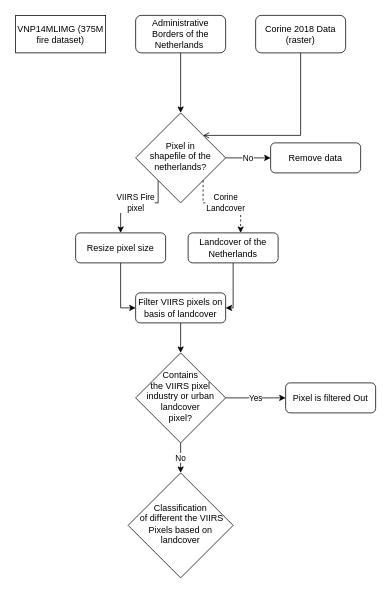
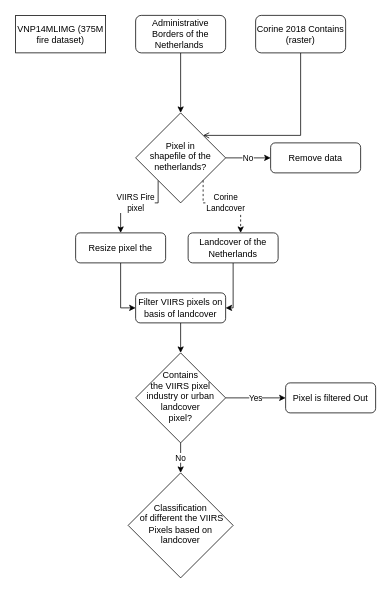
  <mxCell id="0" />
  <mxCell id="1" parent="0" />
  <mxCell id="2" value="VNP14MLIMG (375M fire dataset)" style="whiteSpace=wrap;html=1;fontSize=12;glass=0;strokeWidth=1;shadow=0;rounded=0;" parent="1" vertex="1"><mxGeometry x="20" y="20" width="120" height="50" as="geometry" /></mxCell>
  <mxCell id="3" value="No" style="edgeStyle=orthogonalEdgeStyle;rounded=0;orthogonalLoop=1;jettySize=auto;html=1;exitX=1;exitY=0.5;exitDx=0;exitDy=0;entryX=0;entryY=0.5;entryDx=0;entryDy=0;" parent="1" source="5" target="6" edge="1"><mxGeometry relative="1" as="geometry" /></mxCell>
  <mxCell id="4" value="VIIRS Fire &lt;br&gt;pixel" style="edgeStyle=orthogonalEdgeStyle;rounded=0;orthogonalLoop=1;jettySize=auto;html=1;exitX=0;exitY=1;exitDx=0;exitDy=0;" parent="1" source="5" target="20" edge="1"><mxGeometry relative="1" as="geometry"><mxPoint x="170" y="320" as="targetPoint" /><Array as="points"><mxPoint x="210" y="270" /><mxPoint x="160" y="270" /></Array></mxGeometry></mxCell>
  <mxCell id="5" value="Pixel in &lt;br&gt;shapefile of the netherlands?" style="rhombus;whiteSpace=wrap;html=1;shadow=0;fontFamily=Helvetica;fontSize=12;align=center;strokeWidth=1;spacing=6;spacingTop=-4;" parent="1" vertex="1"><mxGeometry x="180" y="150" width="120" height="120" as="geometry" /></mxCell>
  <mxCell id="6" value="Remove data" style="rounded=1;whiteSpace=wrap;html=1;fontSize=12;glass=0;strokeWidth=1;shadow=0;" parent="1" vertex="1"><mxGeometry x="360" y="190" width="120" height="40" as="geometry" /></mxCell>
  <mxCell id="7" style="edgeStyle=orthogonalEdgeStyle;rounded=0;orthogonalLoop=1;jettySize=auto;html=1;exitX=0.5;exitY=1;exitDx=0;exitDy=0;entryX=1;entryY=0;entryDx=0;entryDy=0;endArrow=open;" parent="1" source="8" target="5" edge="1"><mxGeometry relative="1" as="geometry"><mxPoint x="470" y="140" as="targetPoint" /><Array as="points"><mxPoint x="400" y="180" /></Array></mxGeometry></mxCell>
- <mxCell id="8" value="Corine 2018 Data&lt;br&gt;(raster)" style="rounded=1;whiteSpace=wrap;html=1;fontSize=12;glass=0;strokeWidth=1;shadow=0;" parent="1" vertex="1"><mxGeometry x="340" y="20" width="120" height="50" as="geometry" /></mxCell>
+ <mxCell id="8" value="Corine 2018 Contains&lt;br&gt;(raster)" style="rounded=1;whiteSpace=wrap;html=1;fontSize=12;glass=0;strokeWidth=1;shadow=0;" parent="1" vertex="1"><mxGeometry x="340" y="20" width="120" height="50" as="geometry" /></mxCell>
  <mxCell id="9" value="Corine &lt;br&gt;Landcover" style="edgeStyle=orthogonalEdgeStyle;rounded=0;orthogonalLoop=1;jettySize=auto;html=1;exitX=1;exitY=1;exitDx=0;exitDy=0;dashed=1;" parent="1" source="5" target="11" edge="1"><mxGeometry relative="1" as="geometry"><mxPoint x="450" y="249" as="targetPoint" /><mxPoint x="440" y="230" as="sourcePoint" /><Array as="points"><mxPoint x="270" y="270" /><mxPoint x="320" y="270" /></Array><mxPoint as="offset" /></mxGeometry></mxCell>
  <mxCell id="10" style="edgeStyle=orthogonalEdgeStyle;rounded=0;orthogonalLoop=1;jettySize=auto;html=1;exitX=0.5;exitY=1;exitDx=0;exitDy=0;" parent="1" source="11" target="22" edge="1"><mxGeometry relative="1" as="geometry"><Array as="points"><mxPoint x="310" y="410" /></Array></mxGeometry></mxCell>
  <mxCell id="11" value="Landcover of the Netherlands" style="rounded=1;whiteSpace=wrap;html=1;fontSize=12;glass=0;strokeWidth=1;shadow=0;" parent="1" vertex="1"><mxGeometry x="250" y="310" width="120" height="40" as="geometry" /></mxCell>
  <mxCell id="12" style="edgeStyle=orthogonalEdgeStyle;rounded=0;orthogonalLoop=1;jettySize=auto;html=1;exitX=0.5;exitY=1;exitDx=0;exitDy=0;" parent="1" source="13" target="5" edge="1"><mxGeometry relative="1" as="geometry"><mxPoint x="240" y="160" as="targetPoint" /><Array as="points" /></mxGeometry></mxCell>
  <mxCell id="13" value="Administrative Borders of the Netherlands&amp;nbsp;" style="rounded=1;whiteSpace=wrap;html=1;fontSize=12;glass=0;strokeWidth=1;shadow=0;" parent="1" vertex="1"><mxGeometry x="180" y="20" width="120" height="50" as="geometry" /></mxCell>
  <mxCell id="14" style="edgeStyle=orthogonalEdgeStyle;rounded=0;orthogonalLoop=1;jettySize=auto;html=1;" parent="1" source="20" target="22" edge="1"><mxGeometry relative="1" as="geometry"><Array as="points"><mxPoint x="160" y="410" /></Array><mxPoint x="160" y="430" as="sourcePoint" /></mxGeometry></mxCell>
  <mxCell id="15" value="Yes" style="edgeStyle=orthogonalEdgeStyle;rounded=0;orthogonalLoop=1;jettySize=auto;html=1;exitX=1;exitY=0.5;exitDx=0;exitDy=0;" parent="1" source="17" target="18" edge="1"><mxGeometry relative="1" as="geometry"><mxPoint x="380" y="560" as="targetPoint" /><Array as="points" /></mxGeometry></mxCell>
  <mxCell id="16" value="No" style="edgeStyle=orthogonalEdgeStyle;rounded=0;orthogonalLoop=1;jettySize=auto;html=1;exitX=0.5;exitY=1;exitDx=0;exitDy=0;" parent="1" source="17" target="19" edge="1"><mxGeometry relative="1" as="geometry" /></mxCell>
  <mxCell id="17" value="Contains &lt;br&gt;the VIIRS pixel industry or urban landcover &lt;br&gt;pixel?" style="rhombus;whiteSpace=wrap;html=1;shadow=0;fontFamily=Helvetica;fontSize=12;align=center;strokeWidth=1;spacing=6;spacingTop=-4;" parent="1" vertex="1"><mxGeometry x="180" y="470" width="120" height="120" as="geometry" /></mxCell>
  <mxCell id="18" value="Pixel is filtered Out" style="rounded=1;whiteSpace=wrap;html=1;fontSize=12;glass=0;strokeWidth=1;shadow=0;" parent="1" vertex="1"><mxGeometry x="380" y="510" width="120" height="40" as="geometry" /></mxCell>
  <mxCell id="19" value="Classification&lt;br&gt;&amp;nbsp;of different the VIIRS Pixels based on landcover" style="rhombus;whiteSpace=wrap;html=1;shadow=0;fontFamily=Helvetica;fontSize=12;align=center;strokeWidth=1;spacing=6;spacingTop=-4;" parent="1" vertex="1"><mxGeometry x="170" y="630" width="140" height="140" as="geometry" /></mxCell>
- <mxCell id="20" value="Resize pixel size" style="rounded=1;whiteSpace=wrap;html=1;fontSize=12;glass=0;strokeWidth=1;shadow=0;" parent="1" vertex="1"><mxGeometry x="100" y="310" width="120" height="40" as="geometry" /></mxCell>
+ <mxCell id="20" value="Resize pixel the" style="rounded=1;whiteSpace=wrap;html=1;fontSize=12;glass=0;strokeWidth=1;shadow=0;" parent="1" vertex="1"><mxGeometry x="100" y="310" width="120" height="40" as="geometry" /></mxCell>
  <mxCell id="21" style="edgeStyle=orthogonalEdgeStyle;rounded=0;orthogonalLoop=1;jettySize=auto;html=1;" edge="1" parent="1" source="22" target="17"><mxGeometry relative="1" as="geometry" /></mxCell>
  <mxCell id="22" value="Filter VIIRS pixels on basis of landcover" style="rounded=1;whiteSpace=wrap;html=1;fontSize=12;glass=0;strokeWidth=1;shadow=0;" vertex="1" parent="1"><mxGeometry x="180" y="390" width="120" height="40" as="geometry" /></mxCell>
